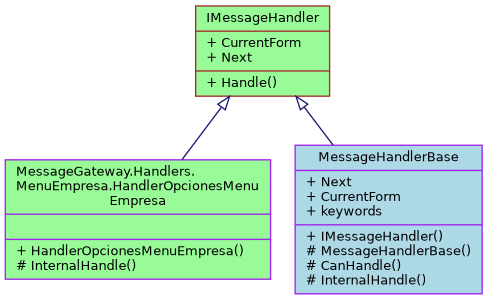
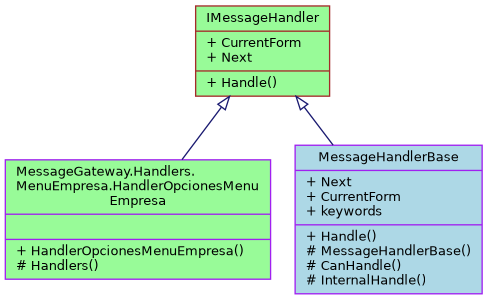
  digraph {
    node [color=purple fillcolor=palegreen fontname=Helvetica fontsize=10 shape=record style=filled]
    edge [arrowtail=onormal color=midnightblue dir=back fontname=Helvetica fontsize=10 labelfontname=Helvetica labelfontsize=10 style=solid]
-   n1 [fontcolor=black height=0.2 label="{MessageGateway.Handlers.\lMenuEmpresa.HandlerOpcionesMenu\lEmpresa\n||+ HandlerOpcionesMenuEmpresa()\l# InternalHandle()\l}" width=0.4]
-   n2 [fillcolor=lightblue height=0.2 label="{MessageHandlerBase\n|+ Next\l+ CurrentForm\l+ keywords\l|+ IMessageHandler()\l# MessageHandlerBase()\l# CanHandle()\l# InternalHandle()\l}" width=0.4]
+   n1 [fontcolor=black height=0.2 label="{MessageGateway.Handlers.\lMenuEmpresa.HandlerOpcionesMenu\lEmpresa\n||+ HandlerOpcionesMenuEmpresa()\l# Handlers()\l}" width=0.4]
+   n2 [fillcolor=lightblue height=0.2 label="{MessageHandlerBase\n|+ Next\l+ CurrentForm\l+ keywords\l|+ Handle()\l# MessageHandlerBase()\l# CanHandle()\l# InternalHandle()\l}" width=0.4]
    n3 [color=brown height=0.2 label="{IMessageHandler\n|+ CurrentForm\l+ Next\l|+ Handle()\l}" width=0.4]
    n3 -> n1
    n3 -> n2
  }
